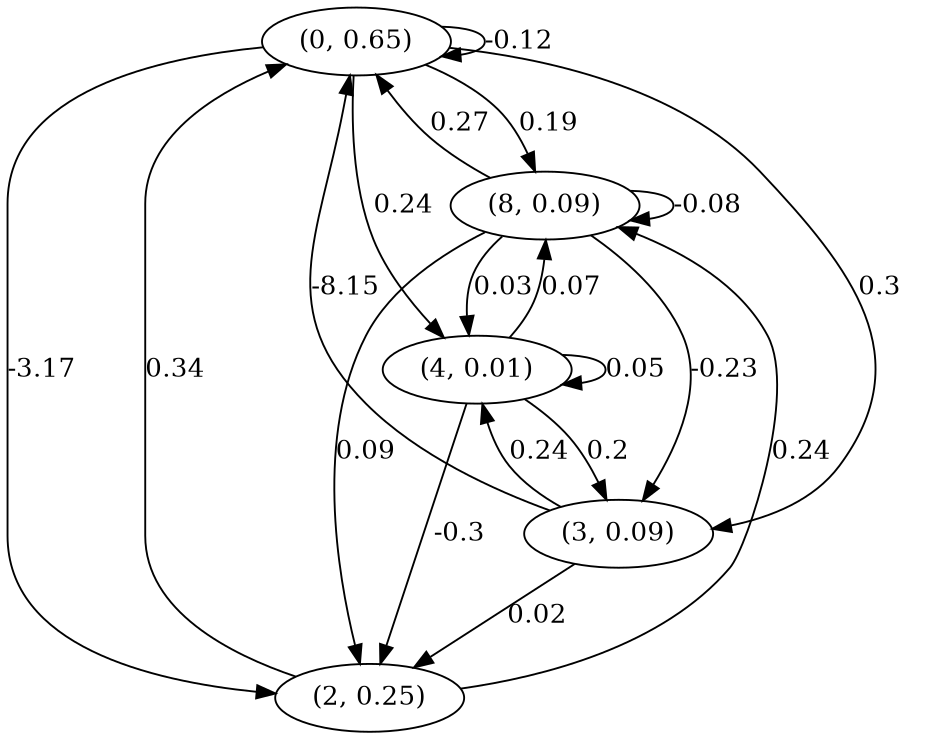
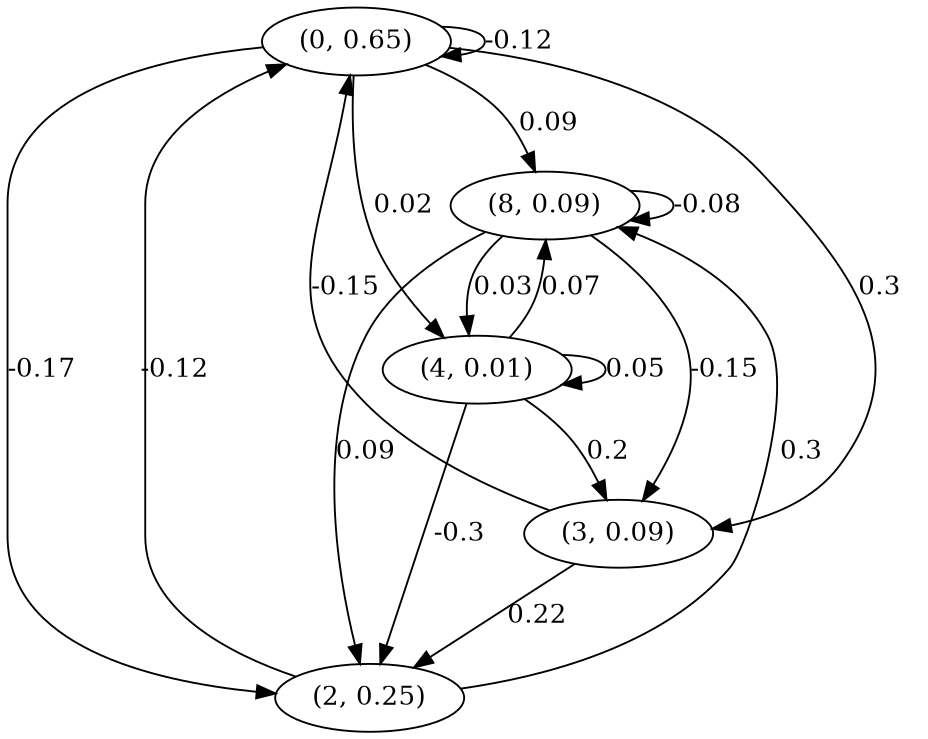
  digraph {
    n1 [label="(0, 0.65)"]
    n2 [label="(8, 0.09)"]
    n3 [label="(2, 0.25)"]
    n4 [label="(3, 0.09)"]
    n5 [label="(4, 0.01)"]
    n1 -> n1 [label=-0.12]
-   n1 -> n2 [label=0.19]
-   n1 -> n3 [label=-3.17]
+   n1 -> n2 [label=0.09]
+   n1 -> n3 [label=-0.17]
    n1 -> n4 [label=0.3]
-   n1 -> n5 [label=0.24]
-   n2 -> n1 [label=0.27]
+   n1 -> n5 [label=0.02]
    n2 -> n2 [label=-0.08]
    n2 -> n3 [label=0.09]
-   n2 -> n4 [label=-0.23]
+   n2 -> n4 [label=-0.15]
    n2 -> n5 [label=0.03]
-   n3 -> n1 [label=0.34]
-   n3 -> n2 [label=0.24]
-   n4 -> n1 [label=-8.15]
-   n4 -> n3 [label=0.02]
-   n4 -> n5 [label=0.24]
+   n3 -> n1 [label=-0.12]
+   n3 -> n2 [label=0.3]
+   n4 -> n1 [label=-0.15]
+   n4 -> n3 [label=0.22]
    n5 -> n2 [label=0.07]
    n5 -> n3 [label=-0.3]
    n5 -> n4 [label=0.2]
    n5 -> n5 [label=0.05]
  }
